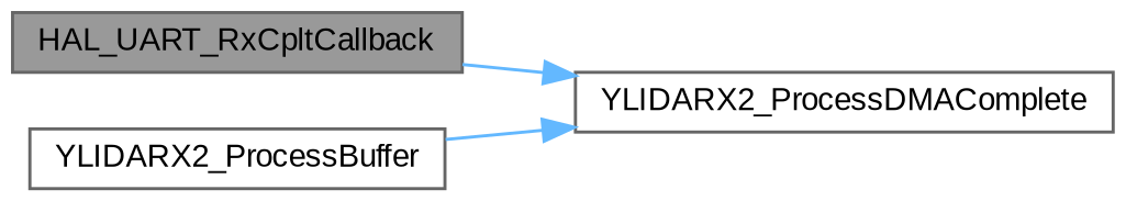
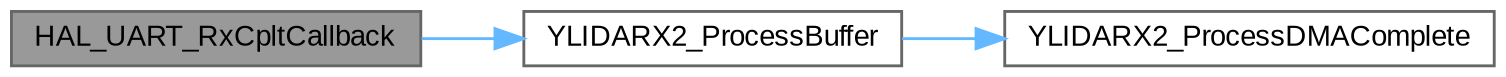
  digraph {
    fontname="Liberation Sans"
    rankdir=LR
    node [color=grey40 fillcolor=white fontname="Liberation Sans" fontsize=10 shape=box style=filled]
    edge [color=steelblue1 fontname="Liberation Sans" fontsize=10 labelfontname=Helvetica labelfontsize=10 style=solid]
    n1 [color=gray40 fillcolor=grey60 fontcolor=black height=0.2 label=HAL_UART_RxCpltCallback width=0.4]
    n2 [height=0.2 label=YLIDARX2_ProcessDMAComplete width=0.4]
    n3 [height=0.2 label=YLIDARX2_ProcessBuffer width=0.4]
-   n1 -> n2
+   n1 -> n3
    n3 -> n2
  }
